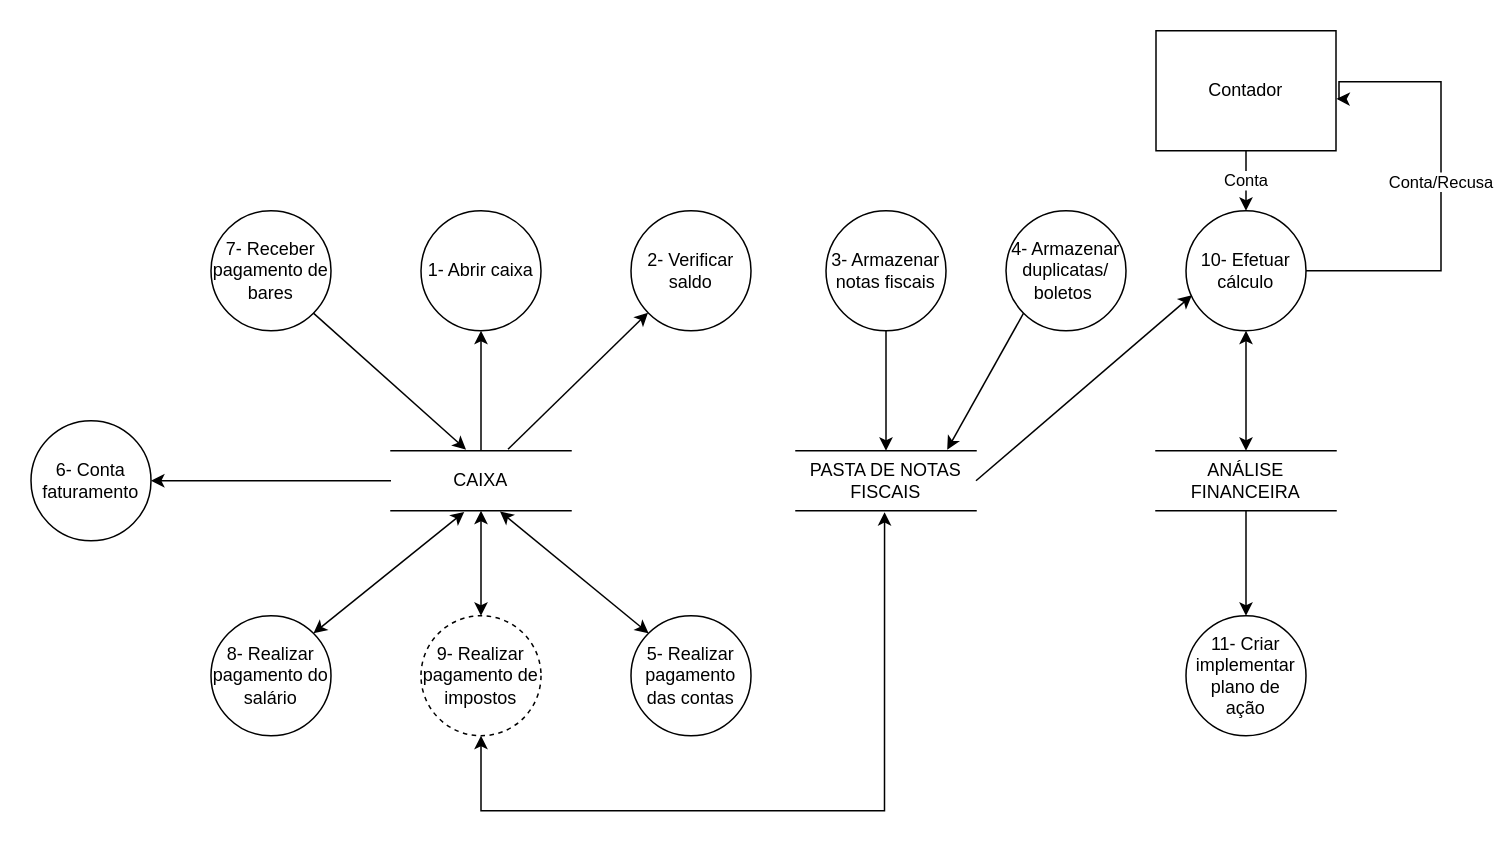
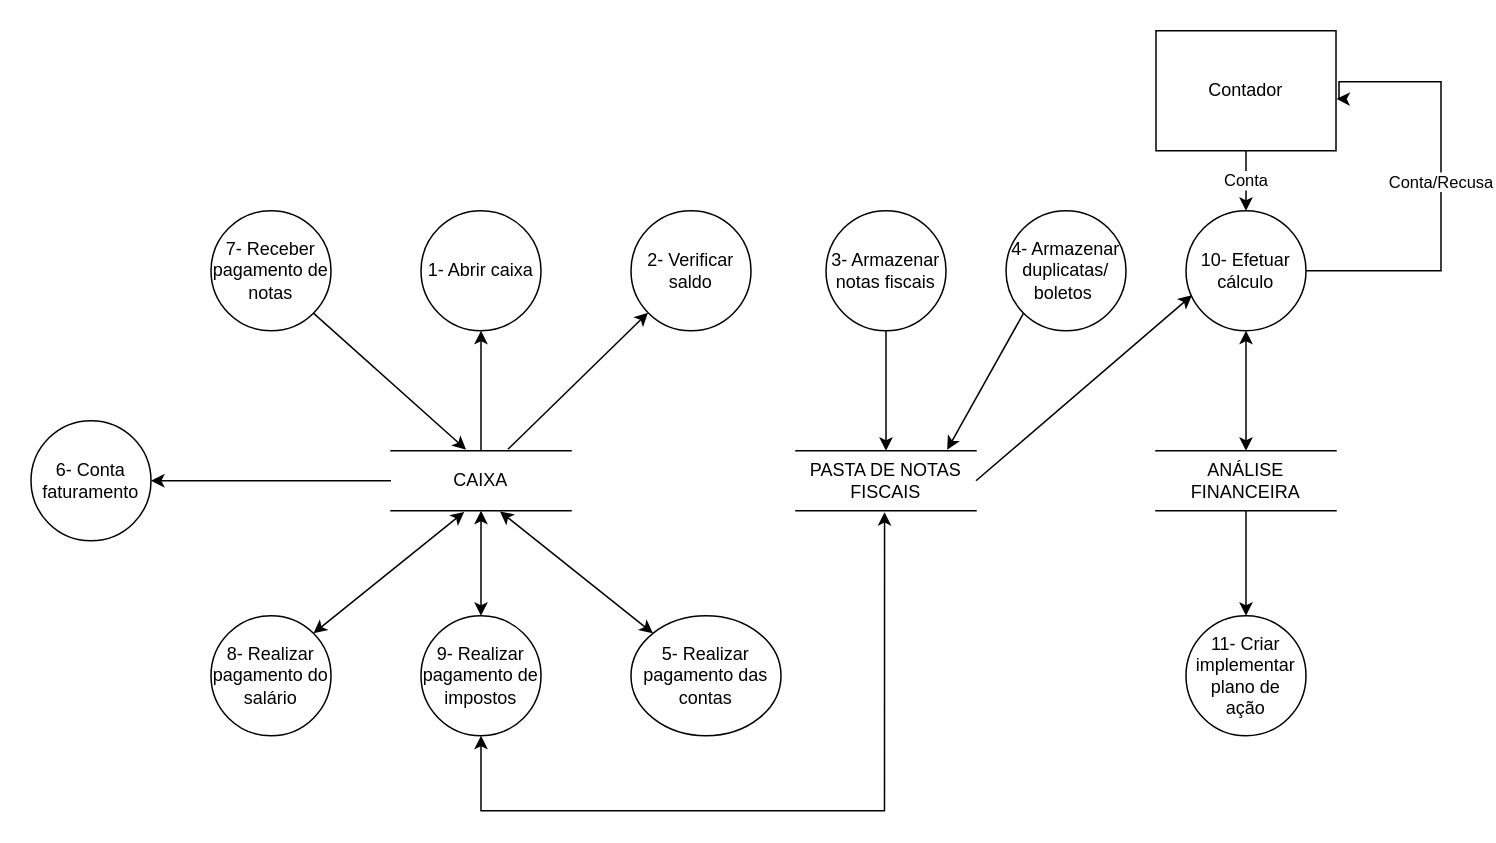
  <mxCell id="0" />
  <mxCell id="1" parent="0" />
  <mxCell id="2" value="Conta" style="edgeStyle=orthogonalEdgeStyle;rounded=0;orthogonalLoop=1;jettySize=auto;html=1;exitX=0.5;exitY=1;exitDx=0;exitDy=0;entryX=0.5;entryY=0;entryDx=0;entryDy=0;startArrow=none;startFill=0;" parent="1" source="3" target="16" edge="1"><mxGeometry relative="1" as="geometry"><Array as="points"><mxPoint x="830" y="110" /><mxPoint x="830" y="110" /></Array></mxGeometry></mxCell>
  <mxCell id="3" value="Contador" style="rounded=0;whiteSpace=wrap;html=1;" parent="1" vertex="1"><mxGeometry x="770" y="20" width="120" height="80" as="geometry" /></mxCell>
  <mxCell id="4" value="1- Abrir caixa" style="ellipse;whiteSpace=wrap;html=1;aspect=fixed;" parent="1" vertex="1"><mxGeometry x="280" y="140" width="80" height="80" as="geometry" /></mxCell>
  <mxCell id="5" style="edgeStyle=orthogonalEdgeStyle;rounded=0;orthogonalLoop=1;jettySize=auto;html=1;exitX=0.5;exitY=0;exitDx=0;exitDy=0;entryX=0.5;entryY=1;entryDx=0;entryDy=0;" parent="1" source="6" target="4" edge="1"><mxGeometry relative="1" as="geometry" /></mxCell>
  <mxCell id="6" value="CAIXA" style="shape=partialRectangle;whiteSpace=wrap;html=1;left=0;right=0;fillColor=none;" parent="1" vertex="1"><mxGeometry x="260" y="300" width="120" height="40" as="geometry" /></mxCell>
  <mxCell id="7" style="edgeStyle=orthogonalEdgeStyle;rounded=0;orthogonalLoop=1;jettySize=auto;html=1;exitX=0.5;exitY=1;exitDx=0;exitDy=0;entryX=0.5;entryY=0;entryDx=0;entryDy=0;" parent="1" source="8" target="29" edge="1"><mxGeometry relative="1" as="geometry" /></mxCell>
  <mxCell id="8" value="3- Armazenar notas fiscais" style="ellipse;whiteSpace=wrap;html=1;aspect=fixed;" parent="1" vertex="1"><mxGeometry x="550" y="140" width="80" height="80" as="geometry" /></mxCell>
  <mxCell id="9" value="4- Armazenar duplicatas/&lt;br&gt;boletos&amp;nbsp;" style="ellipse;whiteSpace=wrap;html=1;aspect=fixed;" parent="1" vertex="1"><mxGeometry x="670" y="140" width="80" height="80" as="geometry" /></mxCell>
  <mxCell id="10" value="2- Verificar saldo" style="ellipse;whiteSpace=wrap;html=1;aspect=fixed;" parent="1" vertex="1"><mxGeometry x="420" y="140" width="80" height="80" as="geometry" /></mxCell>
- <mxCell id="11" value="5- Realizar pagamento das contas" style="ellipse;whiteSpace=wrap;html=1;aspect=fixed;" parent="1" vertex="1"><mxGeometry x="420" y="410" width="80" height="80" as="geometry" /></mxCell>
+ <mxCell id="11" value="5- Realizar pagamento das contas" style="ellipse;whiteSpace=wrap;html=1;aspect=fixed;" parent="1" vertex="1"><mxGeometry x="420" y="410" width="100" height="80" as="geometry" /></mxCell>
  <mxCell id="12" value="6- Conta faturamento" style="ellipse;whiteSpace=wrap;html=1;aspect=fixed;" parent="1" vertex="1"><mxGeometry x="20" y="280" width="80" height="80" as="geometry" /></mxCell>
- <mxCell id="13" value="7- Receber pagamento de bares" style="ellipse;whiteSpace=wrap;html=1;aspect=fixed;" parent="1" vertex="1"><mxGeometry x="140" y="140" width="80" height="80" as="geometry" /></mxCell>
+ <mxCell id="13" value="7- Receber pagamento de notas" style="ellipse;whiteSpace=wrap;html=1;aspect=fixed;" parent="1" vertex="1"><mxGeometry x="140" y="140" width="80" height="80" as="geometry" /></mxCell>
  <mxCell id="14" style="edgeStyle=orthogonalEdgeStyle;rounded=0;orthogonalLoop=1;jettySize=auto;html=1;exitX=0.5;exitY=0;exitDx=0;exitDy=0;startArrow=classic;startFill=1;entryX=0.5;entryY=1;entryDx=0;entryDy=0;" parent="1" source="25" target="16" edge="1"><mxGeometry relative="1" as="geometry"><mxPoint x="830" y="270" as="sourcePoint" /></mxGeometry></mxCell>
  <mxCell id="15" value="Conta/Recusa" style="edgeStyle=orthogonalEdgeStyle;rounded=0;orthogonalLoop=1;jettySize=auto;html=1;exitX=1;exitY=0.5;exitDx=0;exitDy=0;startArrow=none;startFill=0;entryX=1.002;entryY=0.567;entryDx=0;entryDy=0;entryPerimeter=0;" parent="1" source="16" target="3" edge="1"><mxGeometry relative="1" as="geometry"><mxPoint x="950" y="40" as="targetPoint" /><Array as="points"><mxPoint x="960" y="180" /><mxPoint x="960" y="54" /><mxPoint x="892" y="54" /></Array></mxGeometry></mxCell>
  <mxCell id="16" value="10- Efetuar cálculo" style="ellipse;whiteSpace=wrap;html=1;aspect=fixed;" parent="1" vertex="1"><mxGeometry x="790" y="140" width="80" height="80" as="geometry" /></mxCell>
  <mxCell id="17" value="8- Realizar pagamento do salário" style="ellipse;whiteSpace=wrap;html=1;aspect=fixed;" parent="1" vertex="1"><mxGeometry x="140" y="410" width="80" height="80" as="geometry" /></mxCell>
  <mxCell id="18" value="" style="edgeStyle=orthogonalEdgeStyle;rounded=0;orthogonalLoop=1;jettySize=auto;html=1;startArrow=classic;startFill=1;" parent="1" source="20" target="6" edge="1"><mxGeometry relative="1" as="geometry" /></mxCell>
  <mxCell id="19" style="edgeStyle=orthogonalEdgeStyle;rounded=0;orthogonalLoop=1;jettySize=auto;html=1;exitX=0.5;exitY=1;exitDx=0;exitDy=0;startArrow=classic;startFill=1;entryX=0.492;entryY=1.023;entryDx=0;entryDy=0;entryPerimeter=0;" parent="1" source="20" edge="1" target="29"><mxGeometry relative="1" as="geometry"><mxPoint x="630" y="350" as="targetPoint" /><Array as="points"><mxPoint x="320" y="540" /><mxPoint x="589" y="540" /></Array></mxGeometry></mxCell>
- <mxCell id="20" value="9- Realizar pagamento de impostos" style="ellipse;whiteSpace=wrap;html=1;aspect=fixed;dashed=1;" parent="1" vertex="1"><mxGeometry x="280" y="410" width="80" height="80" as="geometry" /></mxCell>
+ <mxCell id="20" value="9- Realizar pagamento de impostos" style="ellipse;whiteSpace=wrap;html=1;aspect=fixed;" parent="1" vertex="1"><mxGeometry x="280" y="410" width="80" height="80" as="geometry" /></mxCell>
  <mxCell id="21" style="edgeStyle=orthogonalEdgeStyle;rounded=0;orthogonalLoop=1;jettySize=auto;html=1;exitX=0.5;exitY=1;exitDx=0;exitDy=0;entryX=0.5;entryY=0;entryDx=0;entryDy=0;startArrow=none;startFill=0;" parent="1" source="25" target="22" edge="1"><mxGeometry relative="1" as="geometry" /></mxCell>
  <mxCell id="22" value="11- Criar implementar plano de &lt;br&gt;ação" style="ellipse;whiteSpace=wrap;html=1;aspect=fixed;" parent="1" vertex="1"><mxGeometry x="790" y="410" width="80" height="80" as="geometry" /></mxCell>
  <mxCell id="23" value="" style="endArrow=classic;html=1;exitX=1;exitY=0;exitDx=0;exitDy=0;entryX=0.407;entryY=1.019;entryDx=0;entryDy=0;entryPerimeter=0;startArrow=classic;startFill=1;" parent="1" source="17" target="6" edge="1"><mxGeometry width="50" height="50" relative="1" as="geometry"><mxPoint x="210" y="420" as="sourcePoint" /><mxPoint x="300" y="340" as="targetPoint" /></mxGeometry></mxCell>
  <mxCell id="24" value="" style="endArrow=classic;html=1;exitX=0;exitY=0;exitDx=0;exitDy=0;entryX=0.605;entryY=1.01;entryDx=0;entryDy=0;entryPerimeter=0;startArrow=classic;startFill=1;" parent="1" source="11" target="6" edge="1"><mxGeometry width="50" height="50" relative="1" as="geometry"><mxPoint x="400" y="410" as="sourcePoint" /><mxPoint x="280" y="320" as="targetPoint" /></mxGeometry></mxCell>
  <mxCell id="25" value="ANÁLISE FINANCEIRA" style="shape=partialRectangle;whiteSpace=wrap;html=1;left=0;right=0;fillColor=none;" parent="1" vertex="1"><mxGeometry x="770" y="300" width="120" height="40" as="geometry" /></mxCell>
  <mxCell id="26" value="" style="endArrow=classic;html=1;exitX=0;exitY=0.5;exitDx=0;exitDy=0;entryX=1;entryY=0.5;entryDx=0;entryDy=0;" parent="1" source="6" target="12" edge="1"><mxGeometry width="50" height="50" relative="1" as="geometry"><mxPoint x="288" y="340" as="sourcePoint" /><mxPoint x="80" y="420" as="targetPoint" /></mxGeometry></mxCell>
  <mxCell id="27" value="" style="endArrow=classic;html=1;entryX=0.417;entryY=-0.018;entryDx=0;entryDy=0;entryPerimeter=0;exitX=1;exitY=1;exitDx=0;exitDy=0;" parent="1" source="13" target="6" edge="1"><mxGeometry width="50" height="50" relative="1" as="geometry"><mxPoint x="230" y="230" as="sourcePoint" /><mxPoint x="180" y="280" as="targetPoint" /></mxGeometry></mxCell>
  <mxCell id="28" value="" style="endArrow=classic;html=1;exitX=0.65;exitY=-0.025;exitDx=0;exitDy=0;exitPerimeter=0;" parent="1" source="6" target="10" edge="1"><mxGeometry width="50" height="50" relative="1" as="geometry"><mxPoint x="350" y="290" as="sourcePoint" /><mxPoint x="430" y="220" as="targetPoint" /></mxGeometry></mxCell>
  <mxCell id="29" value="PASTA DE NOTAS FISCAIS" style="shape=partialRectangle;whiteSpace=wrap;html=1;left=0;right=0;fillColor=none;" parent="1" vertex="1"><mxGeometry x="530" y="300" width="120" height="40" as="geometry" /></mxCell>
  <mxCell id="30" value="" style="endArrow=classic;html=1;entryX=0.049;entryY=0.705;entryDx=0;entryDy=0;entryPerimeter=0;" parent="1" edge="1" target="16"><mxGeometry width="50" height="50" relative="1" as="geometry"><mxPoint x="650" y="320" as="sourcePoint" /><mxPoint x="790" y="200" as="targetPoint" /></mxGeometry></mxCell>
  <mxCell id="31" value="" style="endArrow=classic;html=1;exitX=0;exitY=1;exitDx=0;exitDy=0;entryX=0.84;entryY=-0.016;entryDx=0;entryDy=0;entryPerimeter=0;" edge="1" parent="1" source="9" target="29"><mxGeometry width="50" height="50" relative="1" as="geometry"><mxPoint x="600" y="380" as="sourcePoint" /><mxPoint x="650" y="330" as="targetPoint" /></mxGeometry></mxCell>
